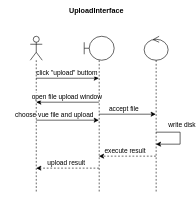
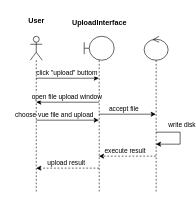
  <mxCell id="0" />
  <mxCell id="1" parent="0" />
  <mxCell id="2" style="edgeStyle=orthogonalEdgeStyle;rounded=0;orthogonalLoop=1;jettySize=auto;html=1;curved=0;" edge="1" parent="1" source="6" target="13"><mxGeometry relative="1" as="geometry"><Array as="points"><mxPoint x="130" y="130" /><mxPoint x="130" y="130" /></Array></mxGeometry></mxCell>
  <mxCell id="3" value="click &quot;upload&quot; buttom" style="edgeLabel;html=1;align=center;verticalAlign=middle;resizable=0;points=[];" vertex="1" connectable="0" parent="2"><mxGeometry x="-0.259" y="4" relative="1" as="geometry"><mxPoint x="12" y="-6" as="offset" /></mxGeometry></mxCell>
  <mxCell id="4" style="edgeStyle=orthogonalEdgeStyle;rounded=0;orthogonalLoop=1;jettySize=auto;html=1;curved=0;" edge="1" parent="1"><mxGeometry relative="1" as="geometry"><mxPoint x="59.855" y="200" as="sourcePoint" /><mxPoint x="164.5" y="200" as="targetPoint" /></mxGeometry></mxCell>
  <mxCell id="5" value="choose vue file and upload" style="edgeLabel;html=1;align=center;verticalAlign=middle;resizable=0;points=[];" vertex="1" connectable="0" parent="4"><mxGeometry x="-0.134" y="3" relative="1" as="geometry"><mxPoint x="-15" y="-7" as="offset" /></mxGeometry></mxCell>
  <mxCell id="6" value="" style="shape=umlLifeline;perimeter=lifelinePerimeter;whiteSpace=wrap;html=1;container=1;dropTarget=0;collapsible=0;recursiveResize=0;outlineConnect=0;portConstraint=eastwest;newEdgeStyle={&quot;curved&quot;:0,&quot;rounded&quot;:0};participant=umlActor;" vertex="1" parent="1"><mxGeometry x="50" y="60" width="20" height="260" as="geometry" /></mxCell>
  <mxCell id="7" style="edgeStyle=orthogonalEdgeStyle;rounded=0;orthogonalLoop=1;jettySize=auto;html=1;curved=0;" edge="1" parent="1"><mxGeometry relative="1" as="geometry"><mxPoint x="164.5" y="170" as="sourcePoint" /><mxPoint x="59.855" y="170" as="targetPoint" /></mxGeometry></mxCell>
  <mxCell id="8" value="open file upload window" style="edgeLabel;html=1;align=center;verticalAlign=middle;resizable=0;points=[];" vertex="1" connectable="0" parent="7"><mxGeometry x="0.146" y="2" relative="1" as="geometry"><mxPoint x="6" y="-12" as="offset" /></mxGeometry></mxCell>
  <mxCell id="9" style="edgeStyle=orthogonalEdgeStyle;rounded=0;orthogonalLoop=1;jettySize=auto;html=1;curved=0;" edge="1" parent="1" source="13" target="19"><mxGeometry relative="1" as="geometry" /></mxCell>
  <mxCell id="10" value="accept file" style="edgeLabel;html=1;align=center;verticalAlign=middle;resizable=0;points=[];" vertex="1" connectable="0" parent="9"><mxGeometry x="0.277" relative="1" as="geometry"><mxPoint x="-20" y="-10" as="offset" /></mxGeometry></mxCell>
  <mxCell id="11" style="edgeStyle=orthogonalEdgeStyle;rounded=0;orthogonalLoop=1;jettySize=auto;html=1;curved=0;dashed=1;" edge="1" parent="1"><mxGeometry relative="1" as="geometry"><mxPoint x="164.5" y="280" as="sourcePoint" /><mxPoint x="59.855" y="280" as="targetPoint" /></mxGeometry></mxCell>
  <mxCell id="12" value="upload result" style="edgeLabel;html=1;align=center;verticalAlign=middle;resizable=0;points=[];" vertex="1" connectable="0" parent="11"><mxGeometry x="-0.021" y="-1" relative="1" as="geometry"><mxPoint x="-4" y="-9" as="offset" /></mxGeometry></mxCell>
  <mxCell id="13" value="" style="shape=umlLifeline;perimeter=lifelinePerimeter;whiteSpace=wrap;html=1;container=1;dropTarget=0;collapsible=0;recursiveResize=0;outlineConnect=0;portConstraint=eastwest;newEdgeStyle={&quot;curved&quot;:0,&quot;rounded&quot;:0};participant=umlBoundary;" vertex="1" parent="1"><mxGeometry x="140" y="60" width="50" height="260" as="geometry" /></mxCell>
+ <mxCell id="14" value="User" style="text;align=center;fontStyle=1;verticalAlign=middle;spacingLeft=3;spacingRight=3;strokeColor=none;rotatable=0;points=[[0,0.5],[1,0.5]];portConstraint=eastwest;html=1;" vertex="1" parent="1"><mxGeometry x="20" y="20" width="80" height="30" as="geometry" /></mxCell>
  <mxCell id="15" style="edgeStyle=orthogonalEdgeStyle;rounded=0;orthogonalLoop=1;jettySize=auto;html=1;curved=0;" edge="1" parent="1" target="19" source="19"><mxGeometry relative="1" as="geometry"><mxPoint x="259.5" y="220" as="sourcePoint" /><mxPoint x="259.855" y="260" as="targetPoint" /><Array as="points"><mxPoint x="300" y="220" /><mxPoint x="300" y="240" /></Array></mxGeometry></mxCell>
  <mxCell id="16" value="write disk" style="edgeLabel;html=1;align=center;verticalAlign=middle;resizable=0;points=[];" vertex="1" connectable="0" parent="15"><mxGeometry x="0.192" y="2" relative="1" as="geometry"><mxPoint y="-32" as="offset" /></mxGeometry></mxCell>
  <mxCell id="17" style="edgeStyle=orthogonalEdgeStyle;rounded=0;orthogonalLoop=1;jettySize=auto;html=1;curved=0;dashed=1;" edge="1" parent="1" source="19" target="13"><mxGeometry relative="1" as="geometry"><Array as="points"><mxPoint x="210" y="260" /><mxPoint x="210" y="260" /></Array></mxGeometry></mxCell>
  <mxCell id="18" value="execute result" style="edgeLabel;html=1;align=center;verticalAlign=middle;resizable=0;points=[];" vertex="1" connectable="0" parent="17"><mxGeometry x="0.094" y="-1" relative="1" as="geometry"><mxPoint y="-9" as="offset" /></mxGeometry></mxCell>
  <mxCell id="19" value="" style="shape=umlLifeline;perimeter=lifelinePerimeter;whiteSpace=wrap;html=1;container=1;dropTarget=0;collapsible=0;recursiveResize=0;outlineConnect=0;portConstraint=eastwest;newEdgeStyle={&quot;curved&quot;:0,&quot;rounded&quot;:0};participant=umlControl;" vertex="1" parent="1"><mxGeometry x="240" y="60" width="40" height="260" as="geometry" /></mxCell>
- <mxCell id="20" value="UploadInterface" style="text;align=center;fontStyle=1;verticalAlign=middle;spacingLeft=3;spacingRight=3;strokeColor=none;rotatable=0;points=[[0,0.5],[1,0.5]];portConstraint=eastwest;html=1;" vertex="1" parent="1"><mxGeometry x="120" y="4" width="80" height="26" as="geometry" /></mxCell>
+ <mxCell id="20" value="UploadInterface" style="text;align=center;fontStyle=1;verticalAlign=middle;spacingLeft=3;spacingRight=3;strokeColor=none;rotatable=0;points=[[0,0.5],[1,0.5]];portConstraint=eastwest;html=1;" vertex="1" parent="1"><mxGeometry x="125" y="24" width="80" height="26" as="geometry" /></mxCell>
